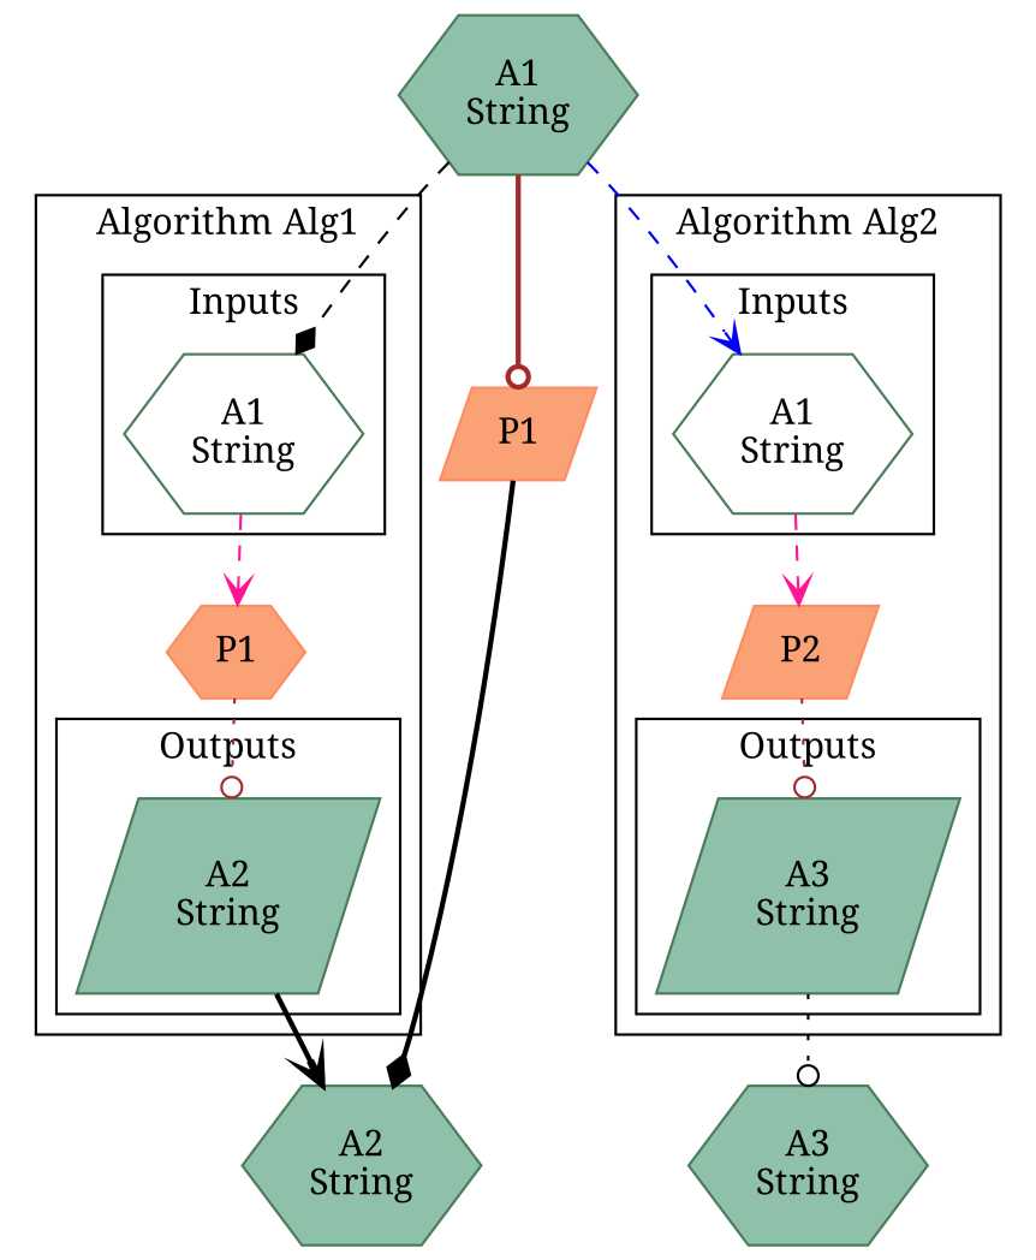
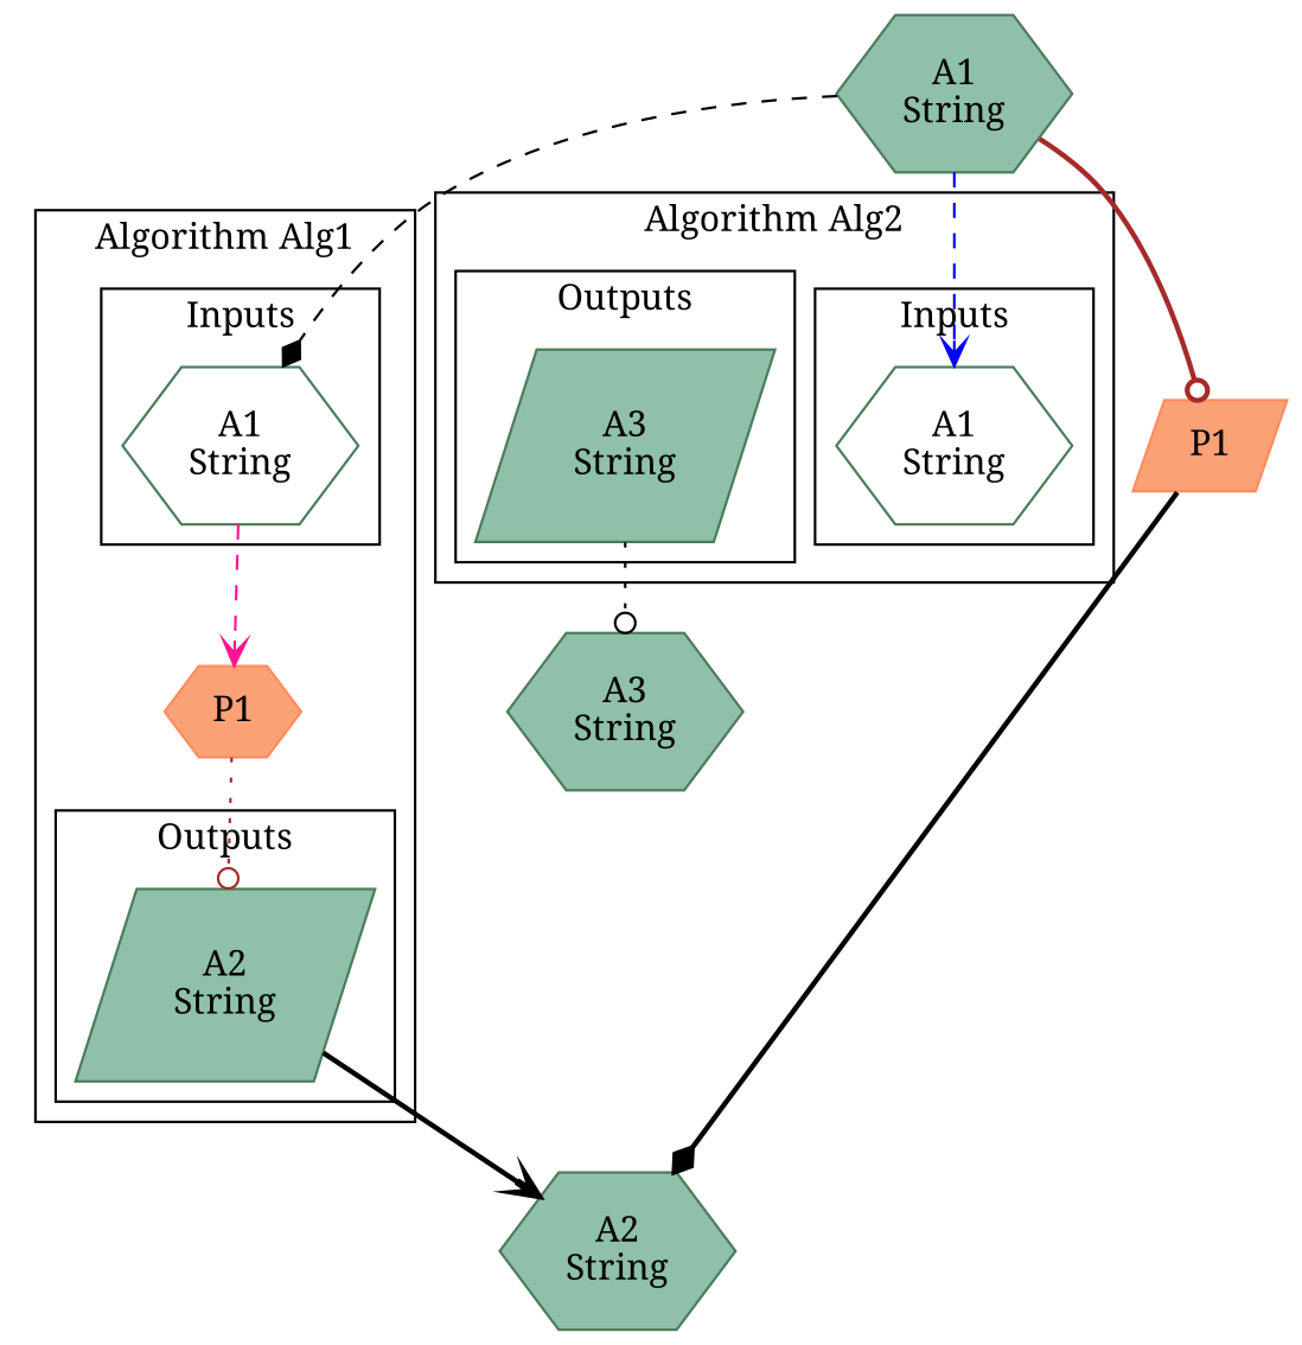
  digraph {
    compound=true
    fontname="Noto Serif"
    node [color="#4a7c59" fillcolor="#8fc0a9" shape=hexagon fontname="Noto Serif" style=filled]
    edge [color=black style=dashed arrowhead=vee fontname="Noto Serif"]
    n1 [label="A1\nString" style=""]
    n2 [label="A2\nString" shape=parallelogram]
    n3 [color="#ff8c61" fillcolor="#faa275" label=P1]
    n4 [label="A1\nString" style=""]
    n5 [label="A3\nString" shape=parallelogram]
-   n6 [color="#ff8c61" fillcolor="#faa275" label=P2 shape=parallelogram]
    n7 [label="A1\nString"]
    n8 [color="#ff8c61" fillcolor="#faa275" label=P1 shape=parallelogram]
    n9 [label="A2\nString"]
    n10 [label="A3\nString"]
    subgraph cluster_1 {
      label="Algorithm Alg1"
      n3
      subgraph cluster_2 {
        label=Inputs
        n1
      }
      subgraph cluster_3 {
        label=Outputs
        n2
      }
    }
    subgraph cluster_4 {
      label="Algorithm Alg2"
-     n6
      subgraph cluster_5 {
        label=Inputs
        n4
      }
      subgraph cluster_6 {
        label=Outputs
        n5
      }
    }
    n1 -> n3 [color=deeppink]
    n2 -> n9 [style=bold]
    n3 -> n2 [color=brown style=dotted arrowhead=odot]
-   n4 -> n6 [color=deeppink]
    n5 -> n10 [arrowhead=odot style=dotted]
-   n6 -> n5 [color=brown style=dotted arrowhead=odot]
    n7 -> n1 [arrowhead=diamond]
    n7 -> n4 [color=blue]
    n7 -> n8 [color=brown style=bold arrowhead=odot]
    n8 -> n9 [style=bold arrowhead=diamond]
  }
